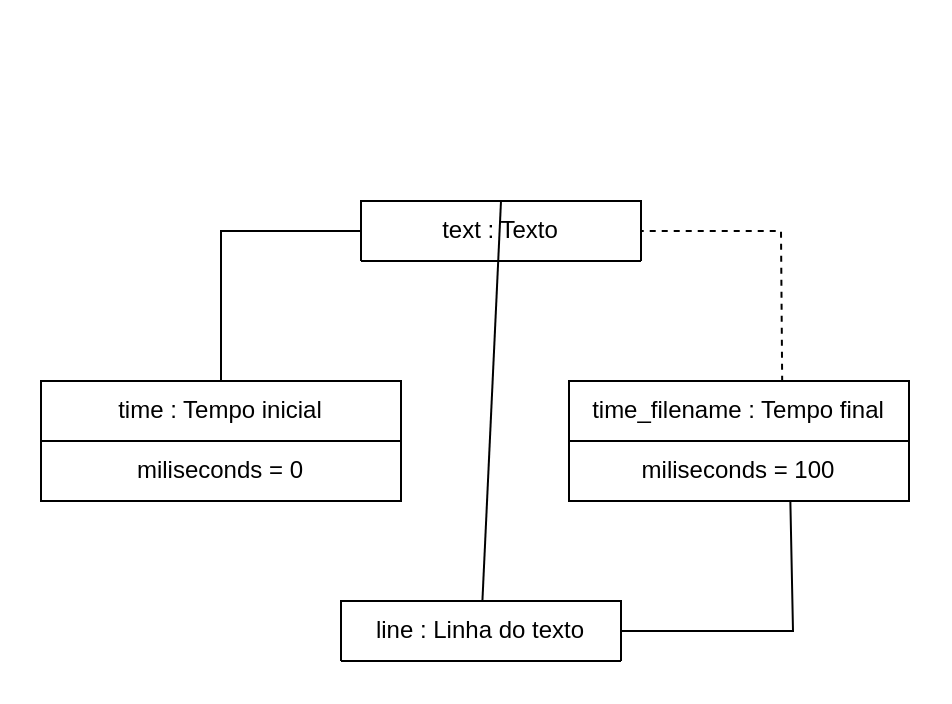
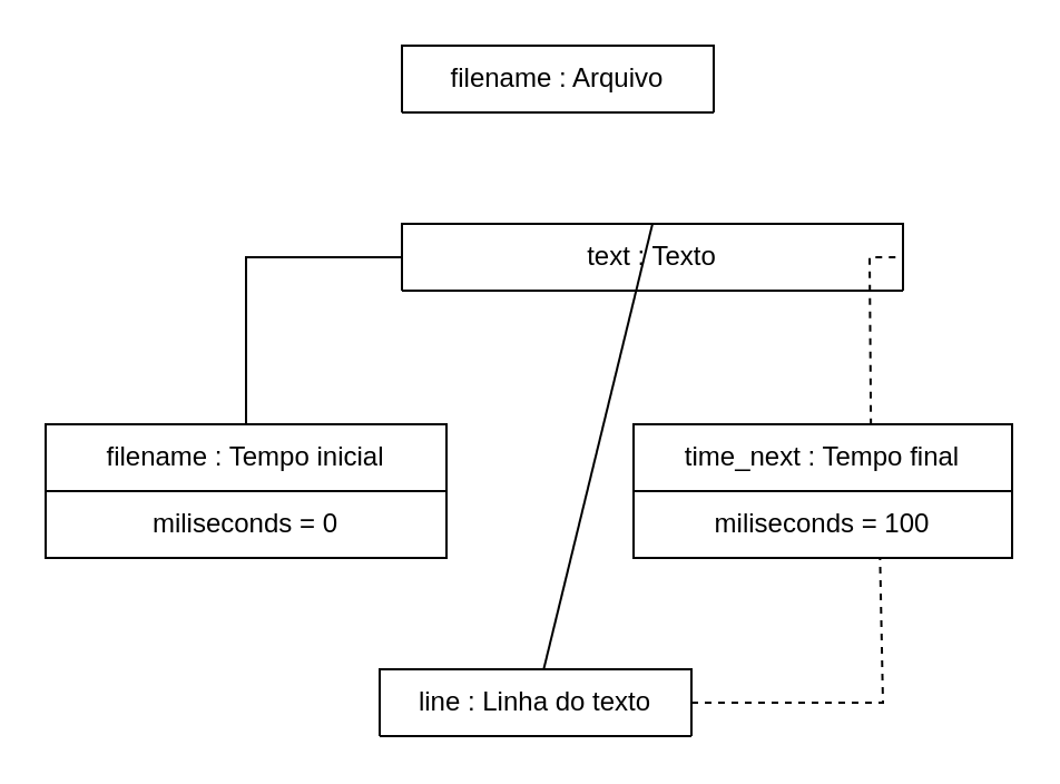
  <mxCell id="0" />
  <mxCell id="1" parent="0" />
- <mxCell id="3" value="text : Texto" style="swimlane;fontStyle=0;childLayout=stackLayout;horizontal=1;startSize=30;horizontalStack=0;resizeParent=1;resizeParentMax=0;resizeLast=0;collapsible=1;marginBottom=0;whiteSpace=wrap;html=1;" parent="1" vertex="1"><mxGeometry x="180" y="100" width="140" height="30" as="geometry" /></mxCell>
- <mxCell id="4" value="time : Tempo inicial" style="swimlane;fontStyle=0;childLayout=stackLayout;horizontal=1;startSize=30;horizontalStack=0;resizeParent=1;resizeParentMax=0;resizeLast=0;collapsible=1;marginBottom=0;whiteSpace=wrap;html=1;" parent="1" vertex="1"><mxGeometry x="20" y="190" width="180" height="60" as="geometry" /></mxCell>
+ <mxCell id="2" value="filename : Arquivo" style="swimlane;fontStyle=0;childLayout=stackLayout;horizontal=1;startSize=30;horizontalStack=0;resizeParent=1;resizeParentMax=0;resizeLast=0;collapsible=1;marginBottom=0;whiteSpace=wrap;html=1;" parent="1" vertex="1"><mxGeometry x="180" y="20" width="140" height="30" as="geometry" /></mxCell>
+ <mxCell id="3" value="text : Texto" style="swimlane;fontStyle=0;childLayout=stackLayout;horizontal=1;startSize=30;horizontalStack=0;resizeParent=1;resizeParentMax=0;resizeLast=0;collapsible=1;marginBottom=0;whiteSpace=wrap;html=1;" parent="1" vertex="1"><mxGeometry x="180" y="100" width="225" height="30" as="geometry" /></mxCell>
+ <mxCell id="4" value="filename : Tempo inicial" style="swimlane;fontStyle=0;childLayout=stackLayout;horizontal=1;startSize=30;horizontalStack=0;resizeParent=1;resizeParentMax=0;resizeLast=0;collapsible=1;marginBottom=0;whiteSpace=wrap;html=1;" parent="1" vertex="1"><mxGeometry x="20" y="190" width="180" height="60" as="geometry" /></mxCell>
  <mxCell id="5" value="&lt;div align=&quot;center&quot;&gt;miliseconds = 0&lt;/div&gt;" style="text;strokeColor=none;fillColor=none;align=center;verticalAlign=middle;spacingLeft=4;spacingRight=4;overflow=hidden;points=[[0,0.5],[1,0.5]];portConstraint=eastwest;rotatable=0;whiteSpace=wrap;html=1;" parent="4" vertex="1"><mxGeometry y="30" width="180" height="30" as="geometry" /></mxCell>
- <mxCell id="6" value="time_filename : Tempo final" style="swimlane;fontStyle=0;childLayout=stackLayout;horizontal=1;startSize=30;horizontalStack=0;resizeParent=1;resizeParentMax=0;resizeLast=0;collapsible=1;marginBottom=0;whiteSpace=wrap;html=1;" parent="1" vertex="1"><mxGeometry x="284" y="190" width="170" height="60" as="geometry" /></mxCell>
+ <mxCell id="6" value="time_next : Tempo final" style="swimlane;fontStyle=0;childLayout=stackLayout;horizontal=1;startSize=30;horizontalStack=0;resizeParent=1;resizeParentMax=0;resizeLast=0;collapsible=1;marginBottom=0;whiteSpace=wrap;html=1;" parent="1" vertex="1"><mxGeometry x="284" y="190" width="170" height="60" as="geometry" /></mxCell>
  <mxCell id="7" value="&lt;div align=&quot;center&quot;&gt;miliseconds = 100&lt;/div&gt;" style="text;strokeColor=none;fillColor=none;align=center;verticalAlign=middle;spacingLeft=4;spacingRight=4;overflow=hidden;points=[[0,0.5],[1,0.5]];portConstraint=eastwest;rotatable=0;whiteSpace=wrap;html=1;" parent="6" vertex="1"><mxGeometry y="30" width="170" height="30" as="geometry" /></mxCell>
  <mxCell id="8" value="line : Linha do texto" style="swimlane;fontStyle=0;childLayout=stackLayout;horizontal=1;startSize=30;horizontalStack=0;resizeParent=1;resizeParentMax=0;resizeLast=0;collapsible=1;marginBottom=0;whiteSpace=wrap;html=1;" parent="1" vertex="1"><mxGeometry x="170" y="300" width="140" height="30" as="geometry" /></mxCell>
  <mxCell id="9" value="" style="endArrow=none;html=1;rounded=0;entryX=0;entryY=0.5;entryDx=0;entryDy=0;" parent="1" target="3" edge="1"><mxGeometry width="50" height="50" relative="1" as="geometry"><mxPoint x="110" y="190" as="sourcePoint" /><mxPoint x="230" y="150" as="targetPoint" /><Array as="points"><mxPoint x="110" y="115" /></Array></mxGeometry></mxCell>
  <mxCell id="10" value="" style="endArrow=none;html=1;rounded=0;exitX=0.627;exitY=0.006;exitDx=0;exitDy=0;exitPerimeter=0;entryX=1;entryY=0.5;entryDx=0;entryDy=0;dashed=1;" parent="1" source="6" target="3" edge="1"><mxGeometry width="50" height="50" relative="1" as="geometry"><mxPoint x="200" y="160" as="sourcePoint" /><mxPoint x="250" y="110" as="targetPoint" /><Array as="points"><mxPoint x="390" y="115" /></Array></mxGeometry></mxCell>
  <mxCell id="11" value="" style="endArrow=none;html=1;rounded=0;exitX=0.5;exitY=0;exitDx=0;exitDy=0;" parent="1" source="3" target="8" edge="1"><mxGeometry width="50" height="50" relative="1" as="geometry"><mxPoint x="200" y="120" as="sourcePoint" /><mxPoint x="250" y="70" as="targetPoint" /></mxGeometry></mxCell>
- <mxCell id="12" value="" style="endArrow=none;html=1;rounded=0;exitX=1;exitY=0.5;exitDx=0;exitDy=0;entryX=0.651;entryY=0.988;entryDx=0;entryDy=0;entryPerimeter=0;" parent="1" source="8" target="7" edge="1"><mxGeometry width="50" height="50" relative="1" as="geometry"><mxPoint x="330" y="300" as="sourcePoint" /><mxPoint x="380" y="250" as="targetPoint" /><Array as="points"><mxPoint x="396" y="315" /></Array></mxGeometry></mxCell>
+ <mxCell id="12" value="" style="endArrow=none;html=1;rounded=0;exitX=1;exitY=0.5;exitDx=0;exitDy=0;entryX=0.651;entryY=0.988;entryDx=0;entryDy=0;entryPerimeter=0;dashed=1;" parent="1" source="8" target="7" edge="1"><mxGeometry width="50" height="50" relative="1" as="geometry"><mxPoint x="330" y="300" as="sourcePoint" /><mxPoint x="380" y="250" as="targetPoint" /><Array as="points"><mxPoint x="396" y="315" /></Array></mxGeometry></mxCell>
